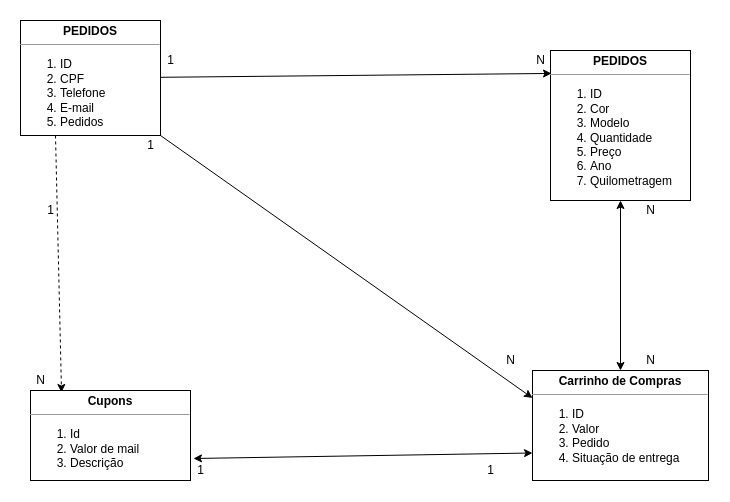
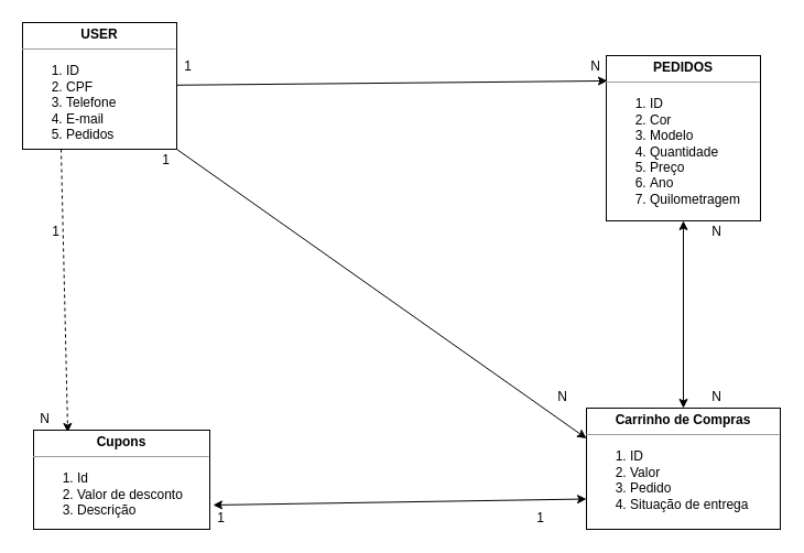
  <mxCell id="0" />
  <mxCell id="1" parent="0" />
  <mxCell id="2" value="" style="endArrow=classic;html=1;rounded=0;entryX=0.007;entryY=0.153;entryDx=0;entryDy=0;entryPerimeter=0;" parent="1" source="16" target="17" edge="1"><mxGeometry width="50" height="50" relative="1" as="geometry"><mxPoint x="350" y="310" as="sourcePoint" /><mxPoint x="310" y="250" as="targetPoint" /><Array as="points" /></mxGeometry></mxCell>
  <mxCell id="3" value="1" style="text;html=1;align=center;verticalAlign=middle;resizable=0;points=[];autosize=1;strokeColor=none;fillColor=none;" parent="1" vertex="1"><mxGeometry x="160" y="50" width="20" height="20" as="geometry" /></mxCell>
  <mxCell id="4" value="N" style="text;html=1;align=center;verticalAlign=middle;resizable=0;points=[];autosize=1;strokeColor=none;fillColor=none;" parent="1" vertex="1"><mxGeometry x="530" y="50" width="20" height="20" as="geometry" /></mxCell>
  <mxCell id="5" value="N" style="text;html=1;align=center;verticalAlign=middle;resizable=0;points=[];autosize=1;strokeColor=none;fillColor=none;" parent="1" vertex="1"><mxGeometry x="640" y="200" width="20" height="20" as="geometry" /></mxCell>
  <mxCell id="6" value="N" style="text;html=1;align=center;verticalAlign=middle;resizable=0;points=[];autosize=1;strokeColor=none;fillColor=none;" parent="1" vertex="1"><mxGeometry x="640" y="350" width="20" height="20" as="geometry" /></mxCell>
  <mxCell id="7" value="" style="endArrow=classic;html=1;rounded=0;exitX=1;exitY=1;exitDx=0;exitDy=0;entryX=0;entryY=0.25;entryDx=0;entryDy=0;" parent="1" source="16" target="19" edge="1"><mxGeometry width="50" height="50" relative="1" as="geometry"><mxPoint x="390" y="290" as="sourcePoint" /><mxPoint x="440" y="240" as="targetPoint" /></mxGeometry></mxCell>
  <mxCell id="8" value="1" style="text;html=1;align=center;verticalAlign=middle;resizable=0;points=[];autosize=1;strokeColor=none;fillColor=none;" parent="1" vertex="1"><mxGeometry x="140" y="135" width="20" height="20" as="geometry" /></mxCell>
  <mxCell id="9" value="N" style="text;html=1;align=center;verticalAlign=middle;resizable=0;points=[];autosize=1;strokeColor=none;fillColor=none;" parent="1" vertex="1"><mxGeometry x="500" y="350" width="20" height="20" as="geometry" /></mxCell>
  <mxCell id="10" value="" style="endArrow=classic;startArrow=classic;html=1;rounded=0;exitX=0.15;exitY=-0.1;exitDx=0;exitDy=0;entryX=0;entryY=0.75;entryDx=0;entryDy=0;exitPerimeter=0;" parent="1" source="11" target="19" edge="1"><mxGeometry width="50" height="50" relative="1" as="geometry"><mxPoint x="390" y="360" as="sourcePoint" /><mxPoint x="440" y="310" as="targetPoint" /></mxGeometry></mxCell>
  <mxCell id="11" value="1" style="text;html=1;align=center;verticalAlign=middle;resizable=0;points=[];autosize=1;strokeColor=none;fillColor=none;" parent="1" vertex="1"><mxGeometry x="190" y="460" width="20" height="20" as="geometry" /></mxCell>
  <mxCell id="12" value="1" style="text;html=1;align=center;verticalAlign=middle;resizable=0;points=[];autosize=1;strokeColor=none;fillColor=none;" parent="1" vertex="1"><mxGeometry x="480" y="460" width="20" height="20" as="geometry" /></mxCell>
  <mxCell id="13" value="" style="endArrow=classic;html=1;rounded=0;exitX=0.25;exitY=1;exitDx=0;exitDy=0;entryX=0.194;entryY=0.022;entryDx=0;entryDy=0;entryPerimeter=0;dashed=1;" parent="1" source="16" target="18" edge="1"><mxGeometry width="50" height="50" relative="1" as="geometry"><mxPoint x="390" y="360" as="sourcePoint" /><mxPoint x="440" y="310" as="targetPoint" /></mxGeometry></mxCell>
  <mxCell id="14" value="1" style="text;html=1;align=center;verticalAlign=middle;resizable=0;points=[];autosize=1;strokeColor=none;fillColor=none;" parent="1" vertex="1"><mxGeometry x="40" y="200" width="20" height="20" as="geometry" /></mxCell>
  <mxCell id="15" value="N" style="text;html=1;align=center;verticalAlign=middle;resizable=0;points=[];autosize=1;strokeColor=none;fillColor=none;" parent="1" vertex="1"><mxGeometry x="30" y="370" width="20" height="20" as="geometry" /></mxCell>
- <mxCell id="16" value="&lt;p style=&quot;margin: 0px ; margin-top: 4px ; text-align: center&quot;&gt;&lt;b&gt;PEDIDOS&lt;/b&gt;&lt;/p&gt;&lt;hr size=&quot;1&quot;&gt;&lt;div style=&quot;height: 2px&quot;&gt;&lt;ol&gt;&lt;li&gt;ID&lt;/li&gt;&lt;li&gt;CPF&lt;/li&gt;&lt;li&gt;Telefone&lt;/li&gt;&lt;li&gt;E-mail&lt;/li&gt;&lt;li&gt;Pedidos&lt;/li&gt;&lt;/ol&gt;&lt;/div&gt;" style="verticalAlign=top;align=left;overflow=fill;fontSize=12;fontFamily=Helvetica;html=1;" vertex="1" parent="1"><mxGeometry x="20" y="20" width="140" height="115" as="geometry" /></mxCell>
+ <mxCell id="16" value="&lt;p style=&quot;margin: 0px ; margin-top: 4px ; text-align: center&quot;&gt;&lt;b&gt;USER&lt;/b&gt;&lt;/p&gt;&lt;hr size=&quot;1&quot;&gt;&lt;div style=&quot;height: 2px&quot;&gt;&lt;ol&gt;&lt;li&gt;ID&lt;/li&gt;&lt;li&gt;CPF&lt;/li&gt;&lt;li&gt;Telefone&lt;/li&gt;&lt;li&gt;E-mail&lt;/li&gt;&lt;li&gt;Pedidos&lt;/li&gt;&lt;/ol&gt;&lt;/div&gt;" style="verticalAlign=top;align=left;overflow=fill;fontSize=12;fontFamily=Helvetica;html=1;" vertex="1" parent="1"><mxGeometry x="20" y="20" width="140" height="115" as="geometry" /></mxCell>
  <mxCell id="17" value="&lt;p style=&quot;margin: 0px ; margin-top: 4px ; text-align: center&quot;&gt;&lt;b&gt;PEDIDOS&lt;/b&gt;&lt;/p&gt;&lt;hr size=&quot;1&quot;&gt;&lt;div style=&quot;height: 2px&quot;&gt;&lt;ol&gt;&lt;li&gt;ID&lt;/li&gt;&lt;li&gt;Cor&lt;/li&gt;&lt;li&gt;Modelo&lt;/li&gt;&lt;li&gt;Quantidade&lt;/li&gt;&lt;li&gt;Preço&lt;/li&gt;&lt;li&gt;Ano&lt;/li&gt;&lt;li&gt;Quilometragem&lt;/li&gt;&lt;/ol&gt;&lt;/div&gt;" style="verticalAlign=top;align=left;overflow=fill;fontSize=12;fontFamily=Helvetica;html=1;" vertex="1" parent="1"><mxGeometry x="550" y="50" width="140" height="150" as="geometry" /></mxCell>
- <mxCell id="18" value="&lt;p style=&quot;margin: 0px ; margin-top: 4px ; text-align: center&quot;&gt;&lt;b&gt;Cupons&lt;/b&gt;&lt;/p&gt;&lt;hr size=&quot;1&quot;&gt;&lt;div style=&quot;height: 2px&quot;&gt;&lt;ol&gt;&lt;li&gt;Id&lt;/li&gt;&lt;li&gt;Valor de mail&lt;/li&gt;&lt;li&gt;Descrição&lt;/li&gt;&lt;/ol&gt;&lt;/div&gt;" style="verticalAlign=top;align=left;overflow=fill;fontSize=12;fontFamily=Helvetica;html=1;" vertex="1" parent="1"><mxGeometry x="30" y="390" width="160" height="90" as="geometry" /></mxCell>
+ <mxCell id="18" value="&lt;p style=&quot;margin: 0px ; margin-top: 4px ; text-align: center&quot;&gt;&lt;b&gt;Cupons&lt;/b&gt;&lt;/p&gt;&lt;hr size=&quot;1&quot;&gt;&lt;div style=&quot;height: 2px&quot;&gt;&lt;ol&gt;&lt;li&gt;Id&lt;/li&gt;&lt;li&gt;Valor de desconto&lt;/li&gt;&lt;li&gt;Descrição&lt;/li&gt;&lt;/ol&gt;&lt;/div&gt;" style="verticalAlign=top;align=left;overflow=fill;fontSize=12;fontFamily=Helvetica;html=1;" vertex="1" parent="1"><mxGeometry x="30" y="390" width="160" height="90" as="geometry" /></mxCell>
  <mxCell id="19" value="&lt;p style=&quot;text-align: center ; margin: 4px 0px 0px&quot;&gt;&lt;b&gt;Carrinho de Compras&lt;/b&gt;&lt;/p&gt;&lt;hr size=&quot;1&quot;&gt;&lt;div style=&quot;height: 2px&quot;&gt;&lt;ol&gt;&lt;li&gt;ID&lt;/li&gt;&lt;li&gt;Valor&amp;nbsp;&lt;/li&gt;&lt;li&gt;Pedido&lt;/li&gt;&lt;li&gt;Situação de entrega&lt;/li&gt;&lt;/ol&gt;&lt;/div&gt;" style="verticalAlign=top;align=left;overflow=fill;fontSize=12;fontFamily=Helvetica;html=1;" vertex="1" parent="1"><mxGeometry x="532" y="370" width="176" height="110" as="geometry" /></mxCell>
  <mxCell id="20" value="" style="endArrow=classic;startArrow=classic;html=1;rounded=0;entryX=0.5;entryY=1;entryDx=0;entryDy=0;" edge="1" parent="1" source="19" target="17"><mxGeometry width="50" height="50" relative="1" as="geometry"><mxPoint x="300" y="300" as="sourcePoint" /><mxPoint x="350" y="250" as="targetPoint" /></mxGeometry></mxCell>
